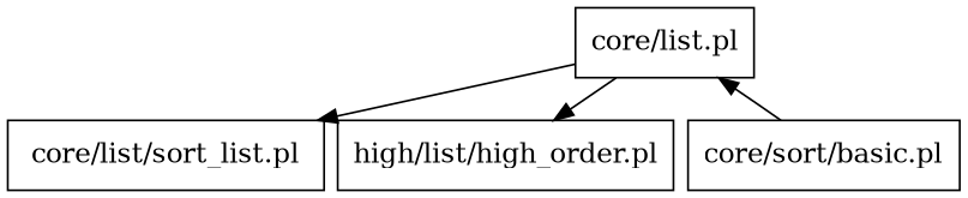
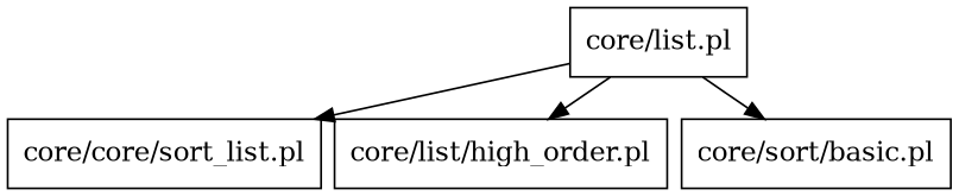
  digraph {
    nodesep=0.1
    ranksep=0.3
    node [shape=rectangle]
    "core/list.pl"
-   "core/list/sort_list.pl"
-   "core/list/high_order.pl" [label="high/list/high_order.pl"]
+   "core/list/sort_list.pl" [label="core/core/sort_list.pl"]
+   "core/list/high_order.pl"
    n4 [label="core/sort/basic.pl"]
    "core/list.pl" -> "core/list/sort_list.pl"
    "core/list.pl" -> "core/list/high_order.pl"
-   n4 -> "core/list.pl"
+   "core/list.pl" -> n4
  }
